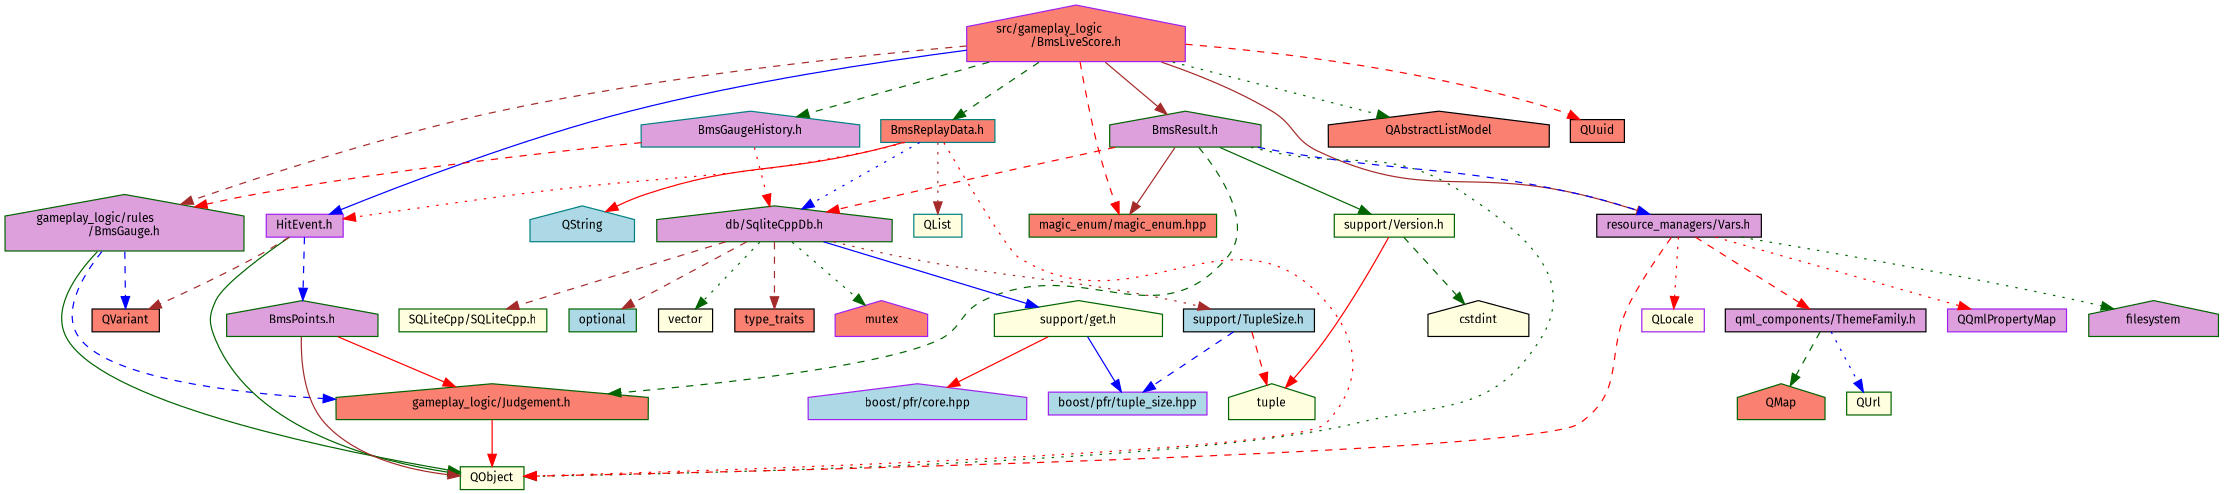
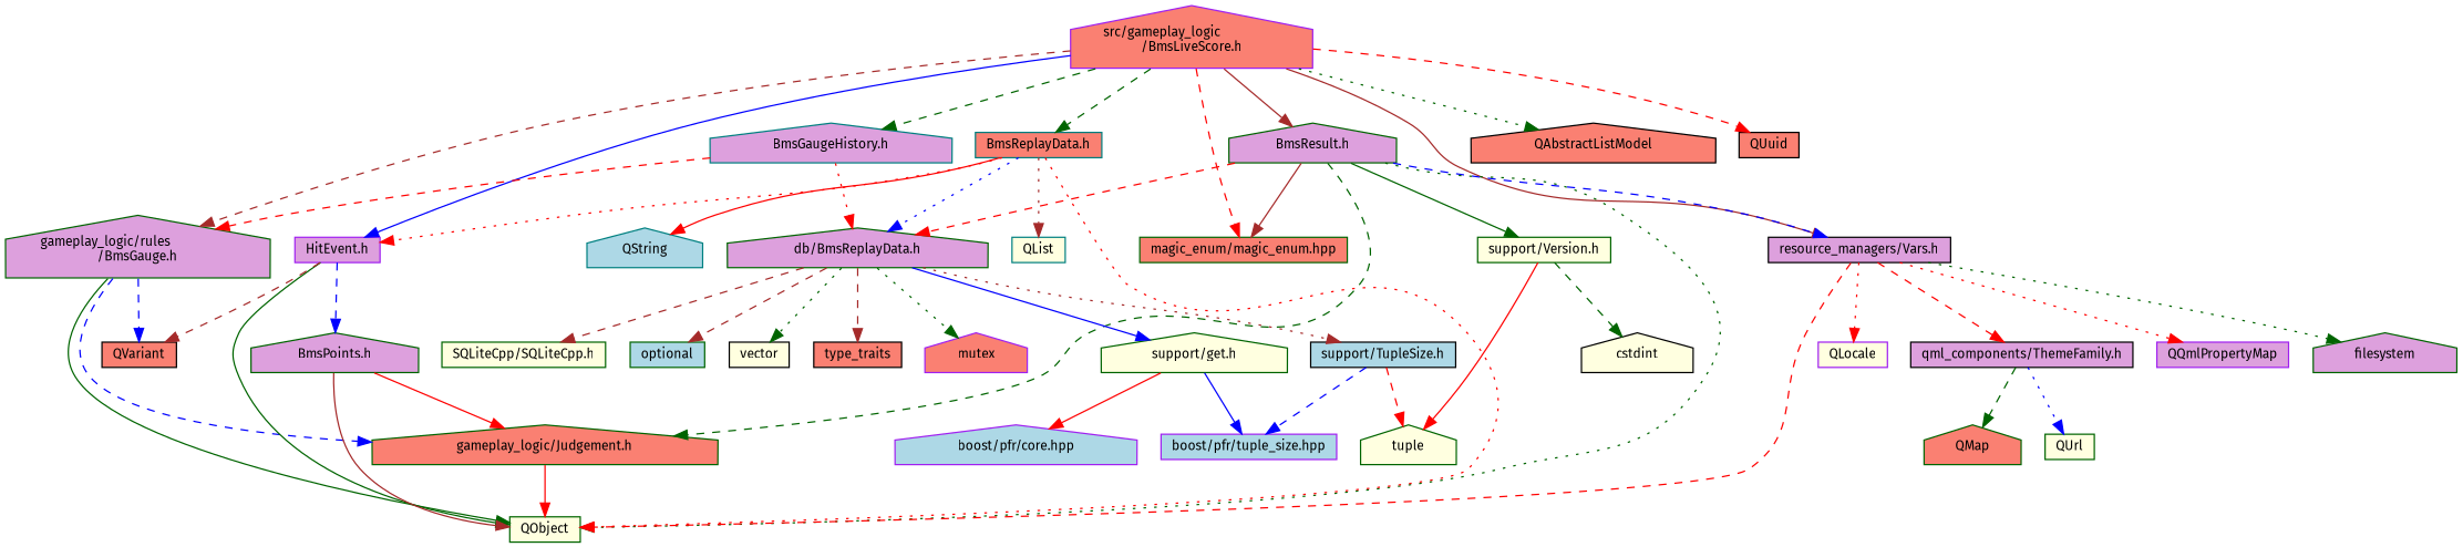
  digraph {
    fontname="Fira Sans"
    node [color=darkgreen fillcolor=salmon fontname="Fira Sans" fontsize=10 shape=box style=filled]
    edge [color=red fontname="Fira Sans" fontsize=10 labelfontname=Helvetica labelfontsize=10 style=dashed]
    n1 [color=purple fontcolor=black height=0.2 label="src/gameplay_logic\l/BmsLiveScore.h" shape=house width=0.4]
    n2 [height=0.2 label="magic_enum/magic_enum.hpp" width=0.4]
    n3 [fillcolor=plum height=0.2 label="gameplay_logic/rules\l/BmsGauge.h" shape=house width=0.4]
    n4 [color=purple fillcolor=plum height=0.2 label="HitEvent.h" width=0.4]
    n5 [fillcolor=plum height=0.2 label="BmsResult.h" shape=house width=0.4]
    n6 [color=black fillcolor=plum height=0.2 label="resource_managers/Vars.h" width=0.4]
    n7 [color=teal fillcolor=plum height=0.2 label="BmsGaugeHistory.h" shape=house width=0.4]
    n8 [color=teal height=0.2 label="BmsReplayData.h" width=0.4]
    n9 [color=black height=0.2 label=QAbstractListModel shape=house width=0.4]
    n10 [color=black height=0.2 label=QUuid width=0.4]
    n11 [height=0.2 label="gameplay_logic/Judgement.h" shape=house width=0.4]
    n12 [fillcolor=lightyellow height=0.2 label=QObject width=0.4]
    n13 [color=black height=0.2 label=QVariant width=0.4]
    n14 [fillcolor=plum height=0.2 label="BmsPoints.h" shape=house width=0.4]
-   n15 [fillcolor=plum height=0.2 label="db/SqliteCppDb.h" shape=house width=0.4]
+   n15 [fillcolor=plum height=0.2 label="db/BmsReplayData.h" shape=house width=0.4]
    n16 [fillcolor=lightyellow height=0.2 label="support/Version.h" width=0.4]
    n17 [color=black fillcolor=plum height=0.2 label="qml_components/ThemeFamily.h" width=0.4]
    n18 [color=purple fillcolor=plum height=0.2 label=QQmlPropertyMap width=0.4]
    n19 [fillcolor=plum height=0.2 label=filesystem shape=house width=0.4]
    n20 [color=purple fillcolor=lightyellow height=0.2 label=QLocale width=0.4]
    n21 [color=teal fillcolor=lightyellow height=0.2 label=QList width=0.4]
    n22 [color=teal fillcolor=lightblue height=0.2 label=QString shape=house width=0.4]
    n23 [fillcolor=lightyellow height=0.2 label="SQLiteCpp/SQLiteCpp.h" width=0.4]
    n24 [fillcolor=lightblue height=0.2 label=optional width=0.4]
    n25 [color=black fillcolor=lightyellow height=0.2 label=vector width=0.4]
    n26 [color=black height=0.2 label=type_traits width=0.4]
    n27 [color=purple height=0.2 label=mutex shape=house width=0.4]
    n28 [fillcolor=lightyellow height=0.2 label="support/get.h" shape=house width=0.4]
    n29 [color=black fillcolor=lightblue height=0.2 label="support/TupleSize.h" width=0.4]
    n30 [fillcolor=lightyellow height=0.2 label=tuple shape=house width=0.4]
    n31 [color=black fillcolor=lightyellow height=0.2 label=cstdint shape=house width=0.4]
    n32 [color=purple fillcolor=lightblue height=0.2 label="boost/pfr/tuple_size.hpp" width=0.4]
    n33 [color=purple fillcolor=lightblue height=0.2 label="boost/pfr/core.hpp" shape=house width=0.4]
    n34 [height=0.2 label=QMap shape=house width=0.4]
    n35 [fillcolor=lightyellow height=0.2 label=QUrl width=0.4]
    n1 -> n2
    n1 -> n3 [color=brown]
    n1 -> n4 [color=blue style=solid]
    n1 -> n5 [color=brown style=solid]
    n1 -> n6 [color=brown style=solid]
    n1 -> n7 [color=darkgreen]
    n1 -> n8 [color=darkgreen]
    n1 -> n9 [color=darkgreen style=dotted]
    n1 -> n10
    n3 -> n11 [color=blue]
    n3 -> n12 [color=darkgreen style=solid]
    n3 -> n13 [color=blue]
    n4 -> n12 [color=darkgreen style=solid]
    n4 -> n13 [color=brown]
    n4 -> n14 [color=blue]
    n5 -> n2 [color=brown style=solid]
    n5 -> n6 [color=blue]
    n5 -> n11 [color=darkgreen]
    n5 -> n12 [color=darkgreen style=dotted]
    n5 -> n15
    n5 -> n16 [color=darkgreen style=solid]
    n6 -> n12
    n6 -> n17
    n6 -> n18 [style=dotted]
    n6 -> n19 [color=darkgreen style=dotted]
    n6 -> n20 [style=dotted]
    n7 -> n3
    n7 -> n15 [style=dotted]
    n8 -> n4 [style=dotted]
    n8 -> n12 [style=dotted]
    n8 -> n15 [color=blue style=dotted]
    n8 -> n21 [color=brown style=dotted]
    n8 -> n22 [style=solid]
    n11 -> n12 [style=solid]
    n14 -> n11 [style=solid]
    n14 -> n12 [color=brown style=solid]
    n15 -> n23 [color=brown]
    n15 -> n24 [color=brown]
    n15 -> n25 [color=darkgreen style=dotted]
    n15 -> n26 [color=brown]
    n15 -> n27 [color=darkgreen style=dotted]
    n15 -> n28 [color=blue style=solid]
    n15 -> n29 [color=brown style=dotted]
    n16 -> n30 [style=solid]
    n16 -> n31 [color=darkgreen]
    n17 -> n34 [color=darkgreen]
    n17 -> n35 [color=blue style=dotted]
    n28 -> n32 [color=blue style=solid]
    n28 -> n33 [style=solid]
    n29 -> n30
    n29 -> n32 [color=blue]
  }
